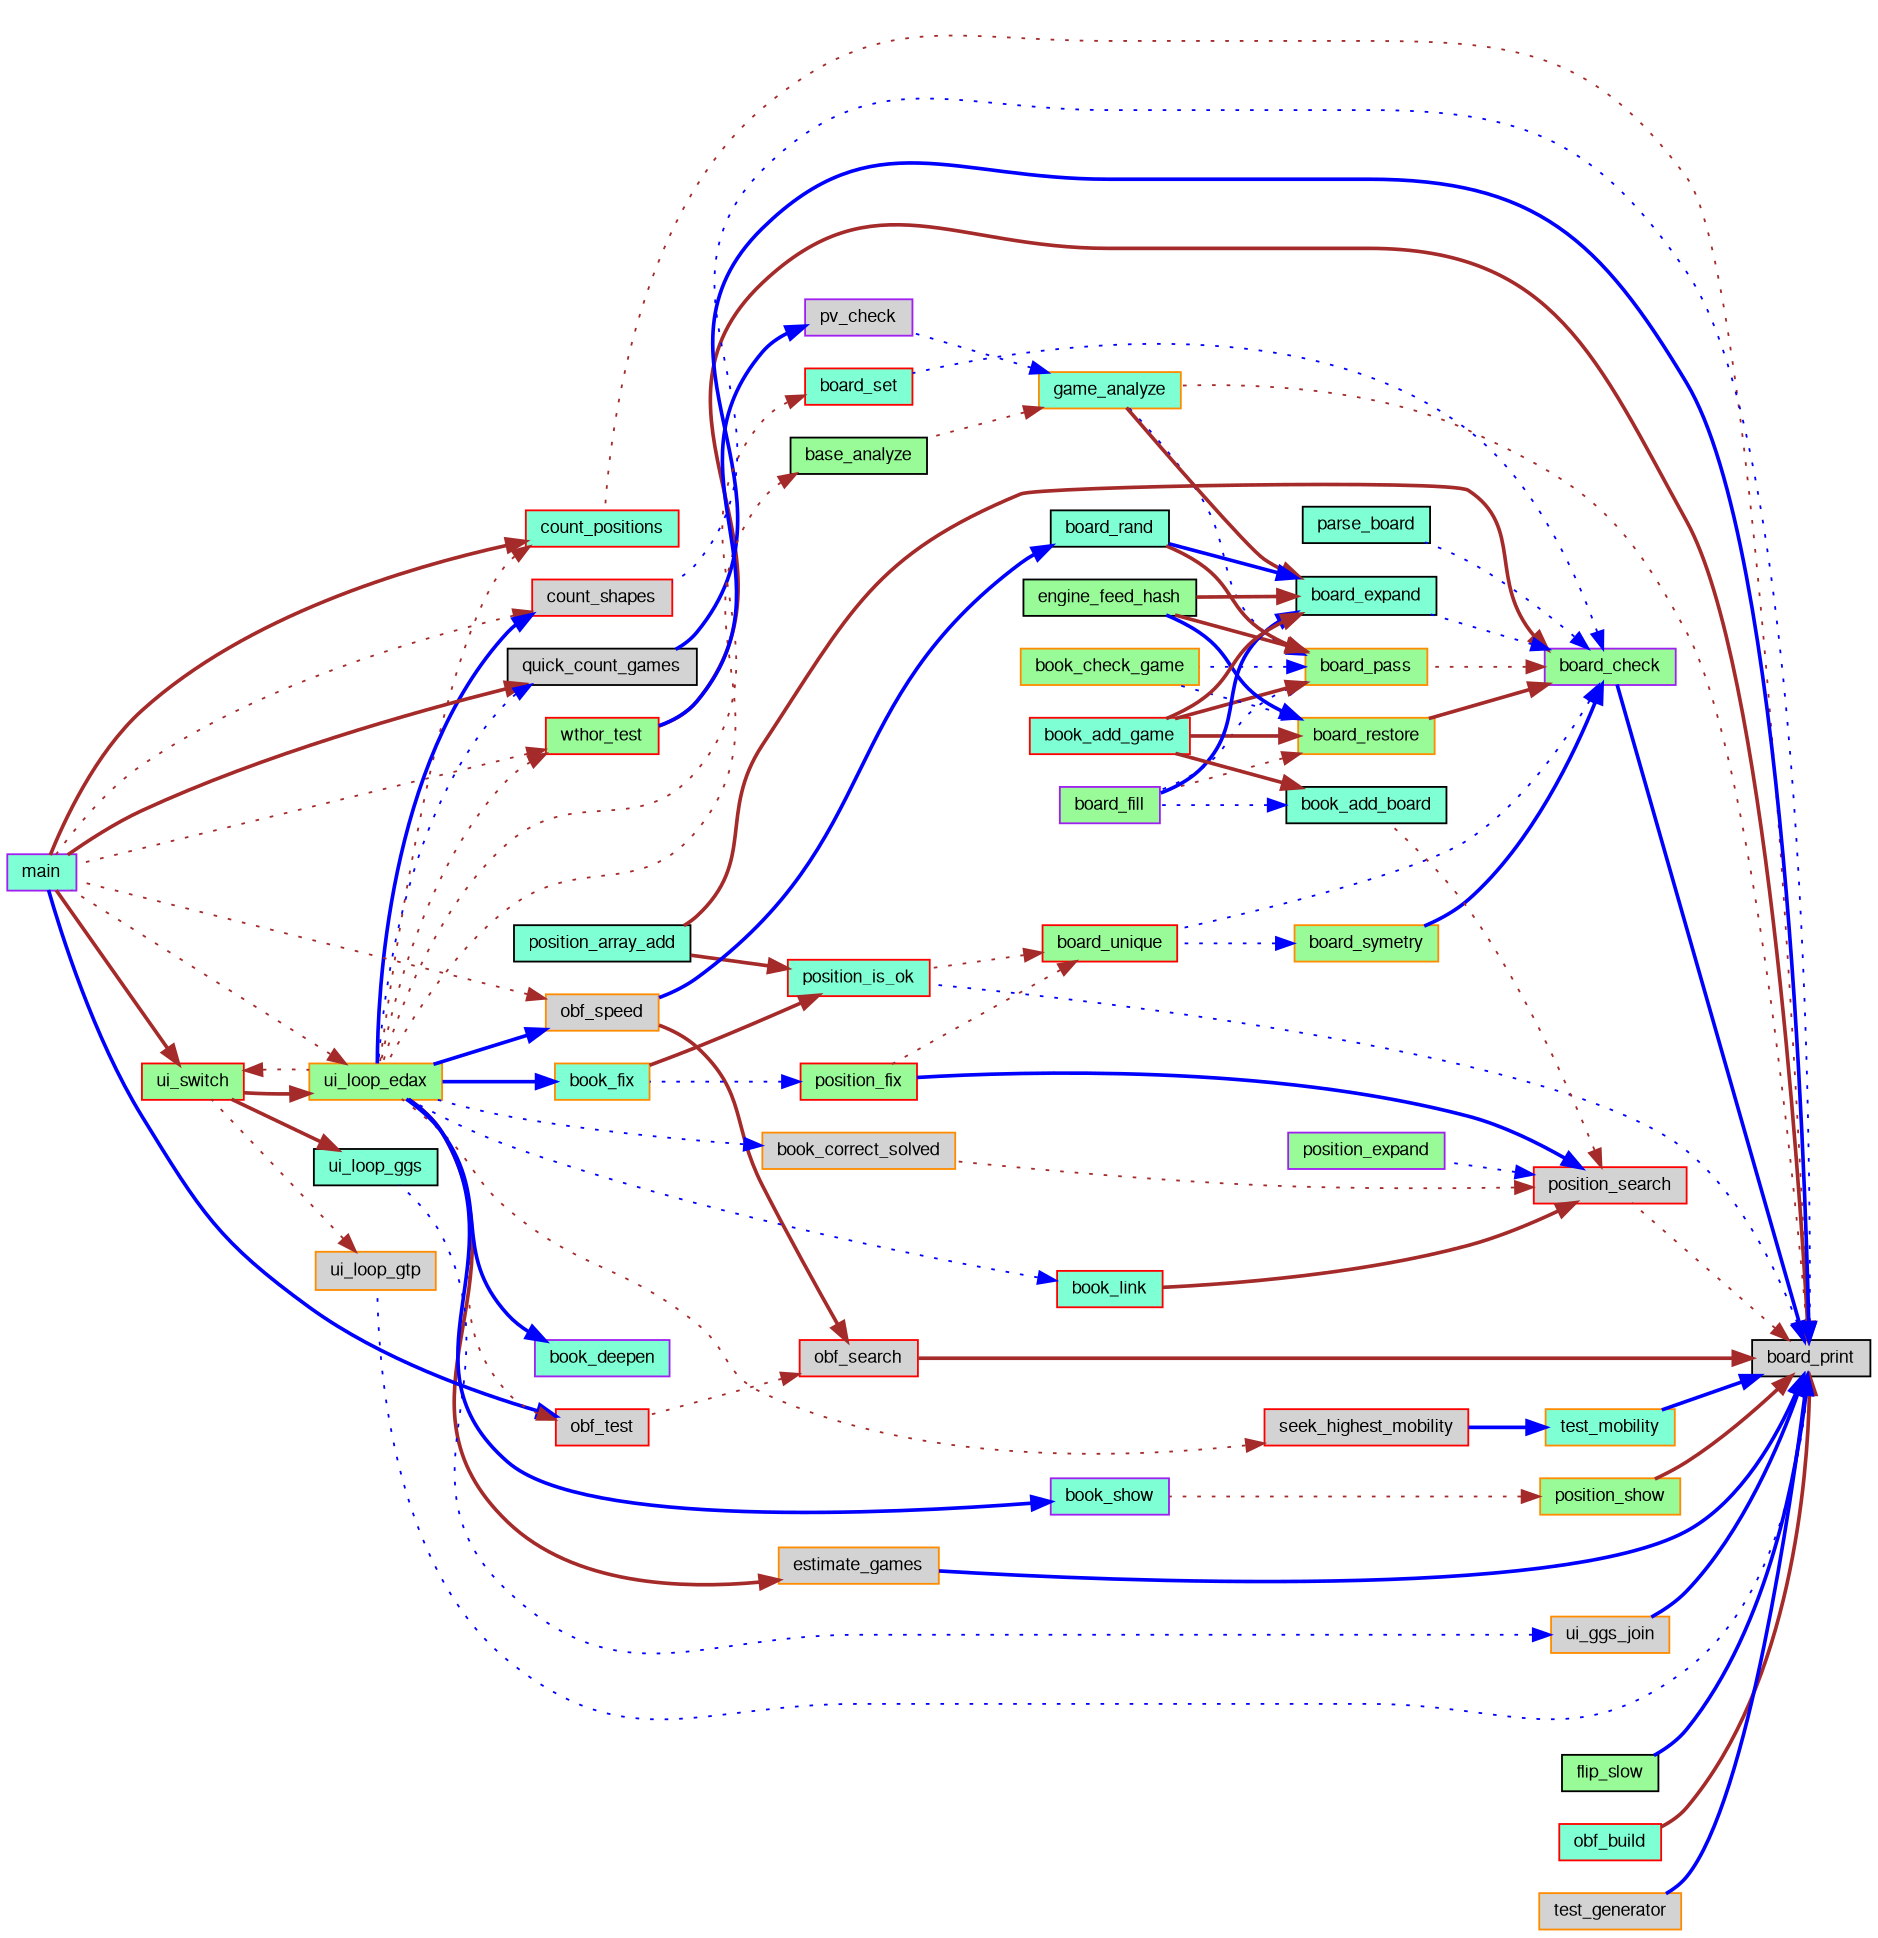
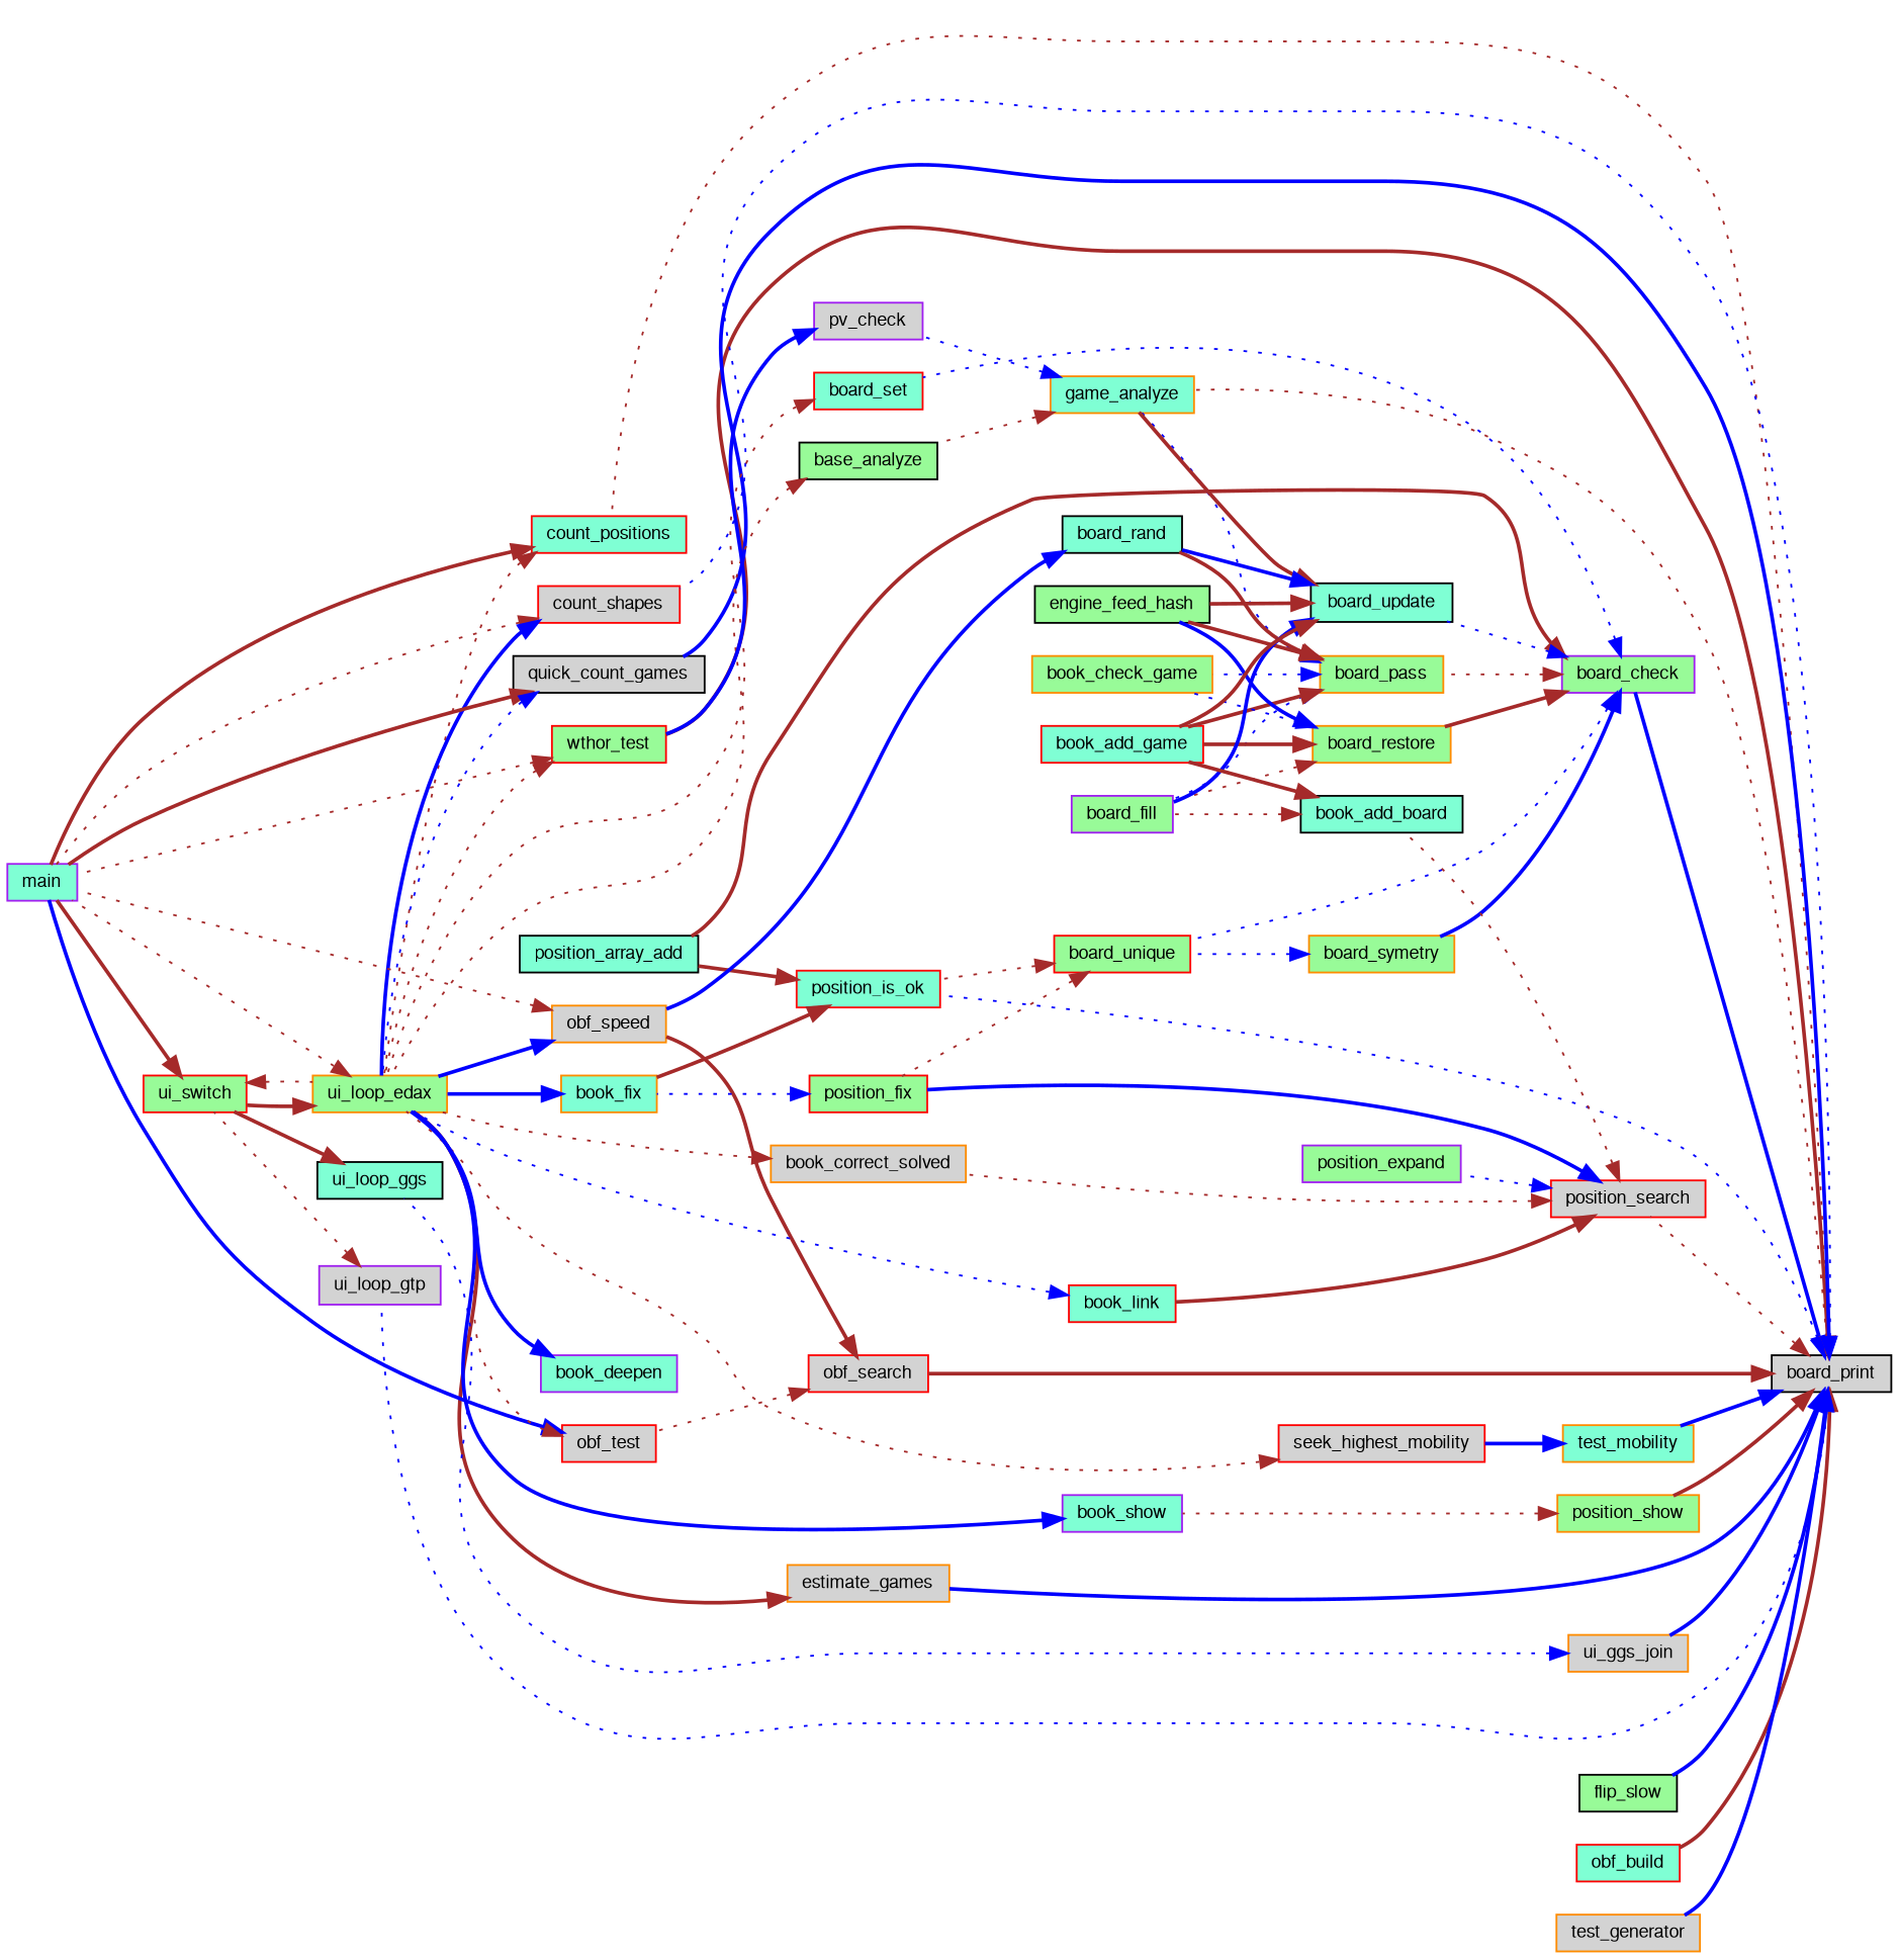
  digraph {
    rankdir=RL
    node [color=red fillcolor=aquamarine fontname=FreeSans fontsize=10 shape=record style=filled]
    edge [color=brown dir=back fontname=FreeSans fontsize=10 labelfontname=FreeSans labelfontsize=10 style=bold]
    n1 [color=black fillcolor=lightgrey fontcolor=black height=0.2 label=board_print width=0.4]
    n2 [color=purple fillcolor=palegreen height=0.2 label=board_check width=0.4]
    n3 [color=darkorange height=0.2 label=game_analyze width=0.4]
    n4 [fillcolor=palegreen height=0.2 label=wthor_test width=0.4]
    n5 [height=0.2 label=position_is_ok width=0.4]
    n6 [height=0.2 label=count_positions width=0.4]
    n7 [fillcolor=lightgrey height=0.2 label=count_shapes width=0.4]
    n8 [color=darkorange fillcolor=lightgrey height=0.2 label=estimate_games width=0.4]
    n9 [color=black fillcolor=palegreen height=0.2 label=flip_slow width=0.4]
    n10 [height=0.2 label=obf_build width=0.4]
    n11 [fillcolor=lightgrey height=0.2 label=obf_search width=0.4]
    n12 [fillcolor=lightgrey height=0.2 label=position_search width=0.4]
    n13 [color=darkorange fillcolor=palegreen height=0.2 label=position_show width=0.4]
    n14 [color=black fillcolor=lightgrey height=0.2 label=quick_count_games width=0.4]
    n15 [color=darkorange fillcolor=lightgrey height=0.2 label=test_generator width=0.4]
    n16 [color=darkorange height=0.2 label=test_mobility width=0.4]
    n17 [color=darkorange fillcolor=lightgrey height=0.2 label=ui_ggs_join width=0.4]
-   n18 [color=darkorange fillcolor=lightgrey height=0.2 label=ui_loop_gtp width=0.4]
+   n18 [color=purple fillcolor=lightgrey height=0.2 label=ui_loop_gtp width=0.4]
    n19 [color=darkorange fillcolor=palegreen height=0.2 label=board_pass width=0.4]
    n20 [color=darkorange fillcolor=palegreen height=0.2 label=board_restore width=0.4]
    n21 [height=0.2 label=board_set width=0.4]
    n22 [color=darkorange fillcolor=palegreen height=0.2 label=board_symetry width=0.4]
    n23 [fillcolor=palegreen height=0.2 label=board_unique width=0.4]
    n24 [color=black height=0.2 label=position_array_add width=0.4]
-   n25 [color=black height=0.2 label=board_expand width=0.4]
-   n26 [color=black height=0.2 label=parse_board width=0.4]
+   n25 [color=black height=0.2 label=board_update width=0.4]
    n27 [color=black fillcolor=palegreen height=0.2 label=base_analyze width=0.4]
    n28 [color=purple fillcolor=lightgrey height=0.2 label=pv_check width=0.4]
    n29 [color=purple height=0.2 label=main width=0.4]
    n30 [color=darkorange fillcolor=palegreen height=0.2 label=ui_loop_edax width=0.4]
    n31 [color=darkorange height=0.2 label=book_fix width=0.4]
    n32 [color=darkorange fillcolor=lightgrey height=0.2 label=obf_speed width=0.4]
    n33 [fillcolor=lightgrey height=0.2 label=obf_test width=0.4]
    n34 [fillcolor=palegreen height=0.2 label=position_fix width=0.4]
    n35 [color=black height=0.2 label=book_add_board width=0.4]
    n36 [color=darkorange fillcolor=lightgrey height=0.2 label=book_correct_solved width=0.4]
    n37 [height=0.2 label=book_link width=0.4]
    n38 [color=purple fillcolor=palegreen height=0.2 label=position_expand width=0.4]
    n39 [color=purple height=0.2 label=book_show width=0.4]
    n40 [fillcolor=lightgrey height=0.2 label=seek_highest_mobility width=0.4]
    n41 [color=black height=0.2 label=ui_loop_ggs width=0.4]
    n42 [fillcolor=palegreen height=0.2 label=ui_switch width=0.4]
    n43 [color=purple fillcolor=palegreen height=0.2 label=board_fill width=0.4]
    n44 [color=black height=0.2 label=board_rand width=0.4]
    n45 [height=0.2 label=book_add_game width=0.4]
    n46 [color=darkorange fillcolor=palegreen height=0.2 label=book_check_game width=0.4]
    n47 [color=black fillcolor=palegreen height=0.2 label=engine_feed_hash width=0.4]
    n48 [color=purple height=0.2 label=book_deepen width=0.4]
    n1 -> n2 [color=blue]
    n1 -> n3 [style=dotted]
    n1 -> n4
    n1 -> n5 [color=blue style=dotted]
    n1 -> n6 [style=dotted]
    n1 -> n7 [color=blue style=dotted]
    n1 -> n8 [color=blue]
    n1 -> n9 [color=blue]
    n1 -> n10
    n1 -> n11
    n1 -> n12 [style=dotted]
    n1 -> n13
    n1 -> n14 [color=blue]
    n1 -> n15 [color=blue]
    n1 -> n16 [color=blue]
    n1 -> n17 [color=blue]
    n1 -> n18 [color=blue style=dotted]
    n2 -> n19 [style=dotted]
    n2 -> n20
    n2 -> n21 [color=blue style=dotted]
    n2 -> n22 [color=blue]
    n2 -> n23 [color=blue style=dotted]
    n2 -> n24
    n2 -> n25 [color=blue style=dotted]
-   n2 -> n26 [color=blue style=dotted]
    n3 -> n27 [style=dotted]
    n3 -> n28 [color=blue style=dotted]
    n4 -> n29 [style=dotted]
    n4 -> n30 [style=dotted]
    n5 -> n24
    n5 -> n31
    n6 -> n29
    n6 -> n30 [style=dotted]
    n7 -> n29 [style=dotted]
    n7 -> n30 [color=blue]
    n8 -> n30
    n11 -> n32
    n11 -> n33 [style=dotted]
    n12 -> n34 [color=blue]
    n12 -> n35 [style=dotted]
    n12 -> n36 [style=dotted]
    n12 -> n37
    n12 -> n38 [color=blue style=dotted]
    n13 -> n39 [style=dotted]
    n14 -> n29
    n14 -> n30 [color=blue style=dotted]
    n16 -> n40 [color=blue]
    n17 -> n41 [color=blue style=dotted]
    n18 -> n42 [style=dotted]
    n19 -> n3 [color=blue style=dotted]
    n19 -> n43 [color=blue style=dotted]
    n19 -> n44
    n19 -> n45
    n19 -> n46 [color=blue style=dotted]
    n19 -> n47
    n20 -> n43 [style=dotted]
    n20 -> n45
    n20 -> n46 [color=blue style=dotted]
    n20 -> n47 [color=blue]
    n21 -> n30 [style=dotted]
    n22 -> n23 [color=blue style=dotted]
    n23 -> n5 [style=dotted]
    n23 -> n34 [style=dotted]
    n25 -> n3
    n25 -> n43 [color=blue]
    n25 -> n44 [color=blue]
    n25 -> n45
    n25 -> n47
    n27 -> n30 [style=dotted]
    n28 -> n4 [color=blue]
    n30 -> n29 [style=dotted]
    n30 -> n42
    n31 -> n30 [color=blue]
    n32 -> n29 [style=dotted]
    n32 -> n30 [color=blue]
    n33 -> n29 [color=blue]
    n33 -> n30 [style=dotted]
    n34 -> n31 [color=blue style=dotted]
-   n35 -> n43 [color=blue style=dotted]
+   n35 -> n43 [style=dotted]
    n35 -> n45
-   n36 -> n30 [color=blue style=dotted]
+   n36 -> n30 [style=dotted]
    n37 -> n30 [color=blue style=dotted]
    n39 -> n30 [color=blue]
    n40 -> n30 [style=dotted]
    n41 -> n42
    n42 -> n29
    n42 -> n30 [style=dotted]
    n44 -> n32 [color=blue]
    n48 -> n30 [color=blue]
  }
